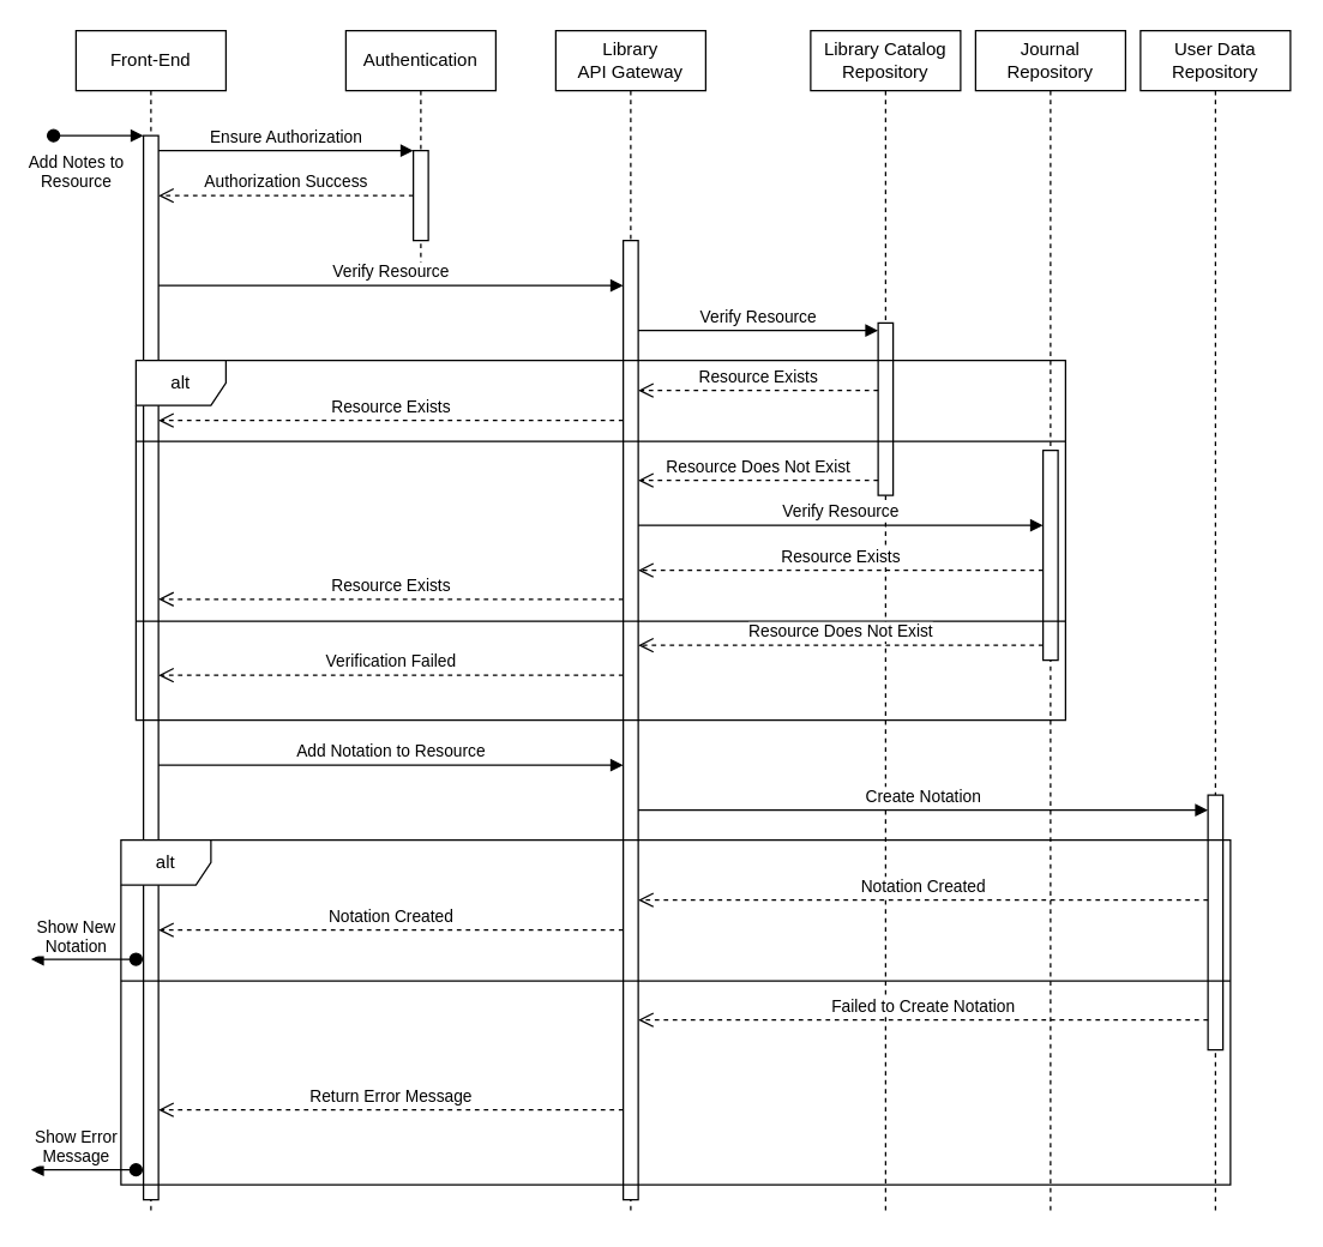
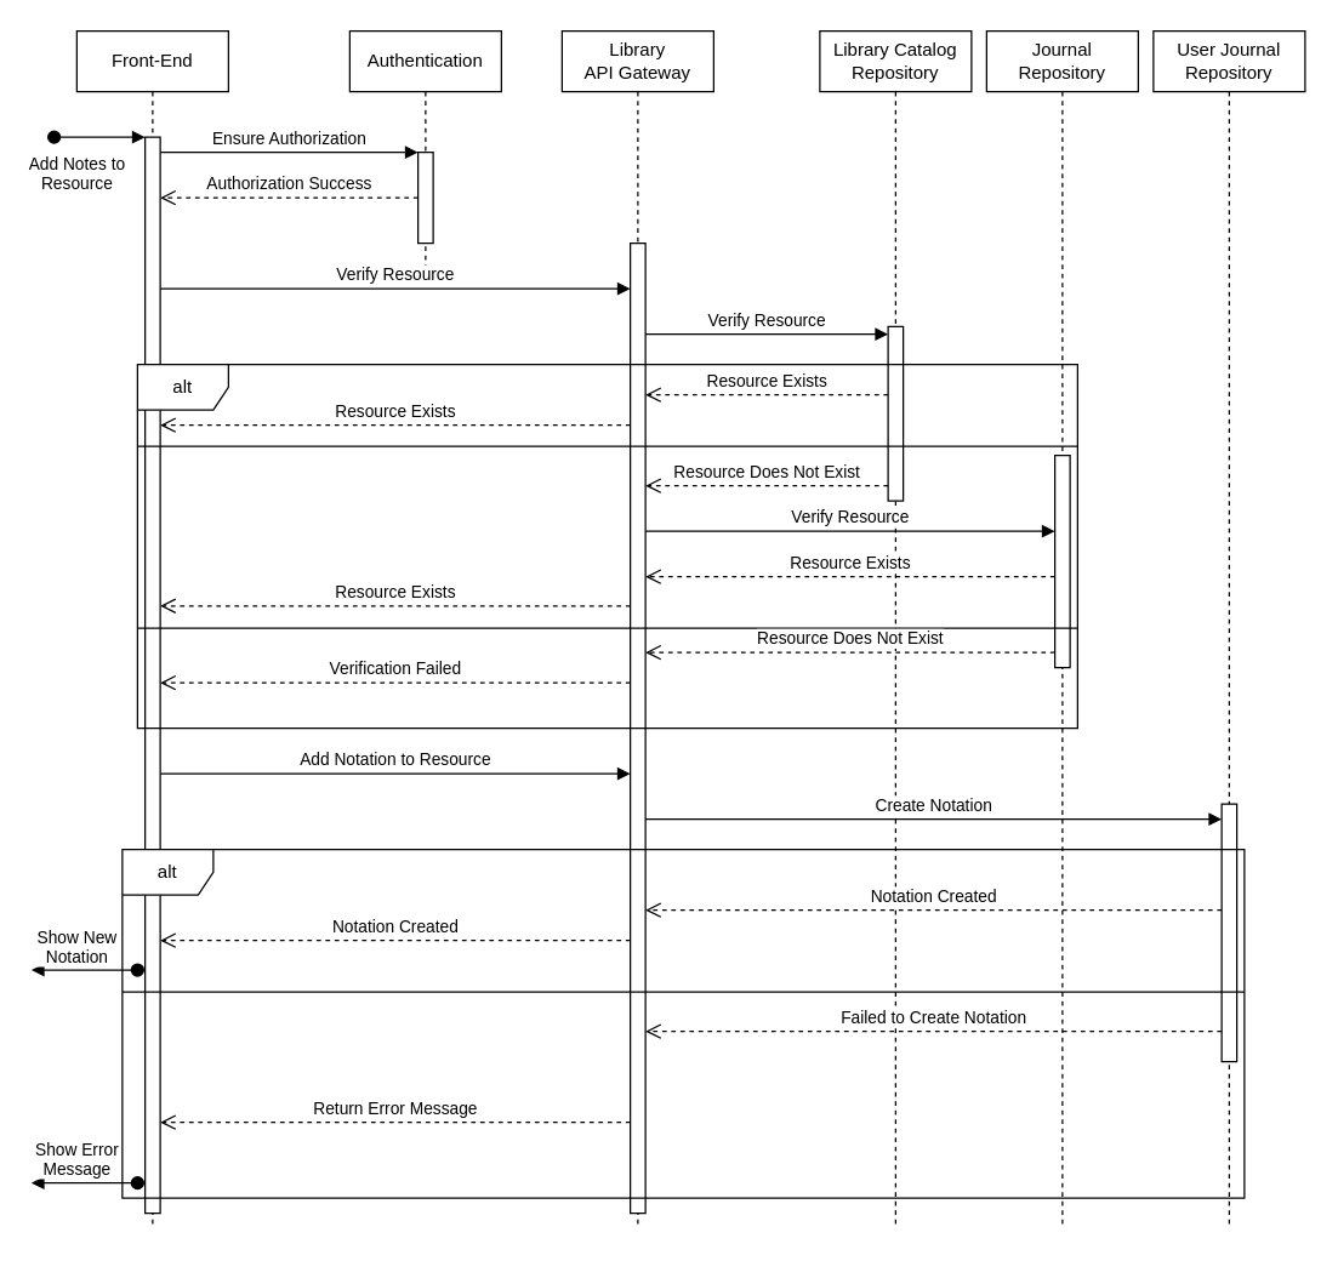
  <mxCell id="0" />
  <mxCell id="1" parent="0" />
  <mxCell id="2" value="Front-End" style="shape=umlLifeline;perimeter=lifelinePerimeter;whiteSpace=wrap;html=1;container=0;dropTarget=0;collapsible=0;recursiveResize=0;outlineConnect=0;portConstraint=eastwest;newEdgeStyle={&quot;edgeStyle&quot;:&quot;elbowEdgeStyle&quot;,&quot;elbow&quot;:&quot;vertical&quot;,&quot;curved&quot;:0,&quot;rounded&quot;:0};" parent="1" vertex="1"><mxGeometry x="50" y="20" width="100" height="790" as="geometry" /></mxCell>
  <mxCell id="3" value="" style="html=1;points=[];perimeter=orthogonalPerimeter;outlineConnect=0;targetShapes=umlLifeline;portConstraint=eastwest;newEdgeStyle={&quot;edgeStyle&quot;:&quot;elbowEdgeStyle&quot;,&quot;elbow&quot;:&quot;vertical&quot;,&quot;curved&quot;:0,&quot;rounded&quot;:0};" parent="2" vertex="1"><mxGeometry x="45" y="70" width="10" height="710" as="geometry" /></mxCell>
  <mxCell id="4" value="&lt;div&gt;Add Notes to&lt;/div&gt;&lt;div&gt;Resource&lt;br&gt;&lt;/div&gt;" style="html=1;verticalAlign=bottom;startArrow=oval;endArrow=block;startSize=8;edgeStyle=elbowEdgeStyle;elbow=vertical;curved=0;rounded=0;" parent="2" target="3" edge="1"><mxGeometry x="-0.5" y="-40" relative="1" as="geometry"><mxPoint x="-15" y="70" as="sourcePoint" /><mxPoint as="offset" /></mxGeometry></mxCell>
  <mxCell id="5" value="Authentication" style="shape=umlLifeline;perimeter=lifelinePerimeter;whiteSpace=wrap;html=1;container=0;dropTarget=0;collapsible=0;recursiveResize=0;outlineConnect=0;portConstraint=eastwest;newEdgeStyle={&quot;edgeStyle&quot;:&quot;elbowEdgeStyle&quot;,&quot;elbow&quot;:&quot;vertical&quot;,&quot;curved&quot;:0,&quot;rounded&quot;:0};" parent="1" vertex="1"><mxGeometry x="230" y="20" width="100" height="160" as="geometry" /></mxCell>
  <mxCell id="6" value="" style="html=1;points=[];perimeter=orthogonalPerimeter;outlineConnect=0;targetShapes=umlLifeline;portConstraint=eastwest;newEdgeStyle={&quot;edgeStyle&quot;:&quot;elbowEdgeStyle&quot;,&quot;elbow&quot;:&quot;vertical&quot;,&quot;curved&quot;:0,&quot;rounded&quot;:0};" parent="5" vertex="1"><mxGeometry x="45" y="80" width="10" height="60" as="geometry" /></mxCell>
  <mxCell id="7" value="Ensure Authorization" style="html=1;verticalAlign=bottom;endArrow=block;edgeStyle=elbowEdgeStyle;elbow=vertical;curved=0;rounded=0;" parent="1" source="3" target="6" edge="1"><mxGeometry relative="1" as="geometry"><mxPoint x="205" y="110" as="sourcePoint" /><Array as="points"><mxPoint x="190" y="100" /></Array></mxGeometry></mxCell>
  <mxCell id="8" value="Authorization Success" style="html=1;verticalAlign=bottom;endArrow=open;dashed=1;endSize=8;edgeStyle=elbowEdgeStyle;elbow=vertical;curved=0;rounded=0;" parent="1" source="6" target="3" edge="1"><mxGeometry relative="1" as="geometry"><mxPoint x="205" y="185" as="targetPoint" /><Array as="points"><mxPoint x="200" y="130" /><mxPoint x="170" y="150" /><mxPoint x="200" y="260" /></Array></mxGeometry></mxCell>
  <mxCell id="9" value="&lt;div&gt;Library&lt;br&gt;&lt;/div&gt;&lt;div&gt;API Gateway&lt;br&gt;&lt;/div&gt;" style="shape=umlLifeline;perimeter=lifelinePerimeter;whiteSpace=wrap;html=1;container=0;dropTarget=0;collapsible=0;recursiveResize=0;outlineConnect=0;portConstraint=eastwest;newEdgeStyle={&quot;edgeStyle&quot;:&quot;elbowEdgeStyle&quot;,&quot;elbow&quot;:&quot;vertical&quot;,&quot;curved&quot;:0,&quot;rounded&quot;:0};" parent="1" vertex="1"><mxGeometry x="370" y="20" width="100" height="790" as="geometry" /></mxCell>
  <mxCell id="10" value="" style="html=1;points=[];perimeter=orthogonalPerimeter;outlineConnect=0;targetShapes=umlLifeline;portConstraint=eastwest;newEdgeStyle={&quot;edgeStyle&quot;:&quot;elbowEdgeStyle&quot;,&quot;elbow&quot;:&quot;vertical&quot;,&quot;curved&quot;:0,&quot;rounded&quot;:0};" parent="9" vertex="1"><mxGeometry x="45" y="140" width="10" height="640" as="geometry" /></mxCell>
  <mxCell id="11" value="Verify Resource" style="html=1;verticalAlign=bottom;endArrow=block;edgeStyle=elbowEdgeStyle;elbow=vertical;curved=0;rounded=0;" parent="1" source="3" target="10" edge="1"><mxGeometry relative="1" as="geometry"><mxPoint x="110" y="190" as="sourcePoint" /><Array as="points"><mxPoint x="195" y="190" /></Array><mxPoint x="280" y="190" as="targetPoint" /></mxGeometry></mxCell>
  <mxCell id="12" value="Resource Exists" style="html=1;verticalAlign=bottom;endArrow=open;dashed=1;endSize=8;edgeStyle=elbowEdgeStyle;elbow=vertical;curved=0;rounded=0;" parent="1" source="10" target="3" edge="1"><mxGeometry relative="1" as="geometry"><mxPoint x="110" y="230" as="targetPoint" /><Array as="points"><mxPoint x="300" y="280" /><mxPoint x="280" y="280" /><mxPoint x="320" y="230" /><mxPoint x="340" y="280" /><mxPoint x="410" y="370" /><mxPoint x="330" y="350" /><mxPoint x="385" y="230" /><mxPoint x="355" y="250" /><mxPoint x="385" y="360" /></Array><mxPoint x="460" y="230" as="sourcePoint" /></mxGeometry></mxCell>
  <mxCell id="13" value="&lt;div&gt;Library Catalog&lt;/div&gt;&lt;div&gt;Repository&lt;br&gt;&lt;/div&gt;" style="shape=umlLifeline;perimeter=lifelinePerimeter;whiteSpace=wrap;html=1;container=0;dropTarget=0;collapsible=0;recursiveResize=0;outlineConnect=0;portConstraint=eastwest;newEdgeStyle={&quot;edgeStyle&quot;:&quot;elbowEdgeStyle&quot;,&quot;elbow&quot;:&quot;vertical&quot;,&quot;curved&quot;:0,&quot;rounded&quot;:0};" parent="1" vertex="1"><mxGeometry x="540" y="20" width="100" height="790" as="geometry" /></mxCell>
  <mxCell id="14" value="" style="html=1;points=[];perimeter=orthogonalPerimeter;outlineConnect=0;targetShapes=umlLifeline;portConstraint=eastwest;newEdgeStyle={&quot;edgeStyle&quot;:&quot;elbowEdgeStyle&quot;,&quot;elbow&quot;:&quot;vertical&quot;,&quot;curved&quot;:0,&quot;rounded&quot;:0};" parent="13" vertex="1"><mxGeometry x="45" y="195" width="10" height="115" as="geometry" /></mxCell>
  <mxCell id="15" value="Return Error Message" style="html=1;verticalAlign=bottom;endArrow=open;dashed=1;endSize=8;edgeStyle=elbowEdgeStyle;elbow=vertical;curved=0;rounded=0;" parent="1" source="10" target="3" edge="1"><mxGeometry relative="1" as="geometry"><mxPoint x="100" y="470" as="targetPoint" /><Array as="points"><mxPoint x="340" y="740" /><mxPoint x="310" y="750" /><mxPoint x="170" y="790" /><mxPoint x="340" y="510" /><mxPoint x="405" y="560" /><mxPoint x="325" y="540" /><mxPoint x="380" y="420" /><mxPoint x="350" y="440" /><mxPoint x="380" y="550" /></Array><mxPoint x="410" y="470" as="sourcePoint" /></mxGeometry></mxCell>
  <mxCell id="16" value="&lt;div&gt;Show Error&lt;/div&gt;&lt;div&gt;Message&lt;br&gt;&lt;/div&gt;" style="html=1;verticalAlign=bottom;startArrow=oval;endArrow=block;startSize=8;edgeStyle=elbowEdgeStyle;elbow=vertical;curved=0;rounded=0;" parent="1" edge="1"><mxGeometry x="0.143" relative="1" as="geometry"><mxPoint x="90" y="780" as="sourcePoint" /><mxPoint x="20" y="780" as="targetPoint" /><mxPoint as="offset" /><Array as="points"><mxPoint x="80" y="780" /></Array></mxGeometry></mxCell>
  <mxCell id="17" value="&lt;div&gt;Journal&lt;/div&gt;&lt;div&gt;Repository&lt;br&gt;&lt;/div&gt;" style="shape=umlLifeline;perimeter=lifelinePerimeter;whiteSpace=wrap;html=1;container=0;dropTarget=0;collapsible=0;recursiveResize=0;outlineConnect=0;portConstraint=eastwest;newEdgeStyle={&quot;edgeStyle&quot;:&quot;elbowEdgeStyle&quot;,&quot;elbow&quot;:&quot;vertical&quot;,&quot;curved&quot;:0,&quot;rounded&quot;:0};" parent="1" vertex="1"><mxGeometry x="650" y="20" width="100" height="790" as="geometry" /></mxCell>
  <mxCell id="18" value="" style="html=1;points=[];perimeter=orthogonalPerimeter;outlineConnect=0;targetShapes=umlLifeline;portConstraint=eastwest;newEdgeStyle={&quot;edgeStyle&quot;:&quot;elbowEdgeStyle&quot;,&quot;elbow&quot;:&quot;vertical&quot;,&quot;curved&quot;:0,&quot;rounded&quot;:0};" parent="17" vertex="1"><mxGeometry x="45" y="280" width="10" height="140" as="geometry" /></mxCell>
  <mxCell id="19" value="alt" style="shape=umlFrame;whiteSpace=wrap;html=1;pointerEvents=0;" parent="1" vertex="1"><mxGeometry x="90" y="240" width="620" height="240" as="geometry" /></mxCell>
  <mxCell id="20" value="Resource Exists" style="html=1;verticalAlign=bottom;endArrow=open;dashed=1;endSize=8;edgeStyle=elbowEdgeStyle;elbow=vertical;curved=0;rounded=0;" parent="1" source="14" target="10" edge="1"><mxGeometry relative="1" as="geometry"><mxPoint x="420" y="220" as="targetPoint" /><Array as="points"><mxPoint x="550" y="260" /><mxPoint x="515" y="220" /><mxPoint x="485" y="240" /><mxPoint x="515" y="350" /></Array><mxPoint x="590" y="220" as="sourcePoint" /></mxGeometry></mxCell>
  <mxCell id="21" value="Verify Resource" style="html=1;verticalAlign=bottom;endArrow=block;edgeStyle=elbowEdgeStyle;elbow=vertical;curved=0;rounded=0;" parent="1" source="10" target="14" edge="1"><mxGeometry relative="1" as="geometry"><mxPoint x="420" y="220" as="sourcePoint" /><Array as="points"><mxPoint x="505" y="220" /></Array><mxPoint x="590" y="220" as="targetPoint" /></mxGeometry></mxCell>
  <mxCell id="22" value="" style="line;strokeWidth=1;fillColor=none;align=left;verticalAlign=middle;spacingTop=-1;spacingLeft=3;spacingRight=3;rotatable=0;labelPosition=right;points=[];portConstraint=eastwest;strokeColor=inherit;" parent="1" vertex="1"><mxGeometry x="90" y="290" width="620" height="8" as="geometry" /></mxCell>
  <mxCell id="23" value="Resource Does Not Exist" style="html=1;verticalAlign=bottom;endArrow=open;dashed=1;endSize=8;edgeStyle=elbowEdgeStyle;elbow=vertical;curved=0;rounded=0;" parent="1" source="14" target="10" edge="1"><mxGeometry relative="1" as="geometry"><mxPoint x="420" y="320" as="targetPoint" /><Array as="points"><mxPoint x="545" y="320" /><mxPoint x="510" y="280" /><mxPoint x="480" y="300" /><mxPoint x="510" y="410" /></Array><mxPoint x="580" y="320" as="sourcePoint" /></mxGeometry></mxCell>
  <mxCell id="24" value="Verify Resource" style="html=1;verticalAlign=bottom;endArrow=block;edgeStyle=elbowEdgeStyle;elbow=vertical;curved=0;rounded=0;" parent="1" source="10" target="18" edge="1"><mxGeometry relative="1" as="geometry"><mxPoint x="430" y="350" as="sourcePoint" /><Array as="points"><mxPoint x="500" y="350" /></Array><mxPoint x="580" y="350" as="targetPoint" /></mxGeometry></mxCell>
  <mxCell id="25" value="Resource Exists" style="html=1;verticalAlign=bottom;endArrow=open;dashed=1;endSize=8;edgeStyle=elbowEdgeStyle;elbow=vertical;curved=0;rounded=0;" parent="1" source="18" target="10" edge="1"><mxGeometry relative="1" as="geometry"><mxPoint x="530" y="380" as="targetPoint" /><Array as="points"><mxPoint x="520" y="380" /><mxPoint x="700" y="380" /><mxPoint x="620" y="340" /><mxPoint x="590" y="360" /><mxPoint x="620" y="470" /></Array><mxPoint x="690" y="380" as="sourcePoint" /></mxGeometry></mxCell>
  <mxCell id="26" value="" style="line;strokeWidth=1;fillColor=none;align=left;verticalAlign=middle;spacingTop=-1;spacingLeft=3;spacingRight=3;rotatable=0;labelPosition=right;points=[];portConstraint=eastwest;strokeColor=inherit;" parent="1" vertex="1"><mxGeometry x="90" y="410" width="620" height="8" as="geometry" /></mxCell>
  <mxCell id="27" value="Resource Exists" style="html=1;verticalAlign=bottom;endArrow=open;dashed=1;endSize=8;edgeStyle=elbowEdgeStyle;elbow=vertical;curved=0;rounded=0;" parent="1" source="10" target="3" edge="1"><mxGeometry relative="1" as="geometry"><mxPoint x="110" y="399.31" as="targetPoint" /><Array as="points"><mxPoint x="305" y="399.31" /><mxPoint x="285" y="399.31" /><mxPoint x="325" y="349.31" /><mxPoint x="345" y="399.31" /><mxPoint x="415" y="489.31" /><mxPoint x="335" y="469.31" /><mxPoint x="390" y="349.31" /><mxPoint x="360" y="369.31" /><mxPoint x="390" y="479.31" /></Array><mxPoint x="420" y="399.31" as="sourcePoint" /></mxGeometry></mxCell>
  <mxCell id="28" value="Resource Does Not Exist" style="html=1;verticalAlign=bottom;endArrow=open;dashed=1;endSize=8;edgeStyle=elbowEdgeStyle;elbow=vertical;curved=0;rounded=0;" parent="1" source="18" target="10" edge="1"><mxGeometry relative="1" as="geometry"><mxPoint x="420" y="420" as="targetPoint" /><Array as="points"><mxPoint x="530" y="430" /><mxPoint x="515" y="420" /><mxPoint x="695" y="420" /><mxPoint x="615" y="380" /><mxPoint x="585" y="400" /><mxPoint x="615" y="510" /></Array><mxPoint x="690" y="420" as="sourcePoint" /></mxGeometry></mxCell>
  <mxCell id="29" value="Verification Failed" style="html=1;verticalAlign=bottom;endArrow=open;dashed=1;endSize=8;edgeStyle=elbowEdgeStyle;elbow=vertical;curved=0;rounded=0;" parent="1" source="10" target="3" edge="1"><mxGeometry relative="1" as="geometry"><mxPoint x="100" y="450" as="targetPoint" /><Array as="points"><mxPoint x="380" y="450" /><mxPoint x="280" y="450.31" /><mxPoint x="320" y="400.31" /><mxPoint x="340" y="450.31" /><mxPoint x="410" y="540.31" /><mxPoint x="330" y="520.31" /><mxPoint x="385" y="400.31" /><mxPoint x="355" y="420.31" /><mxPoint x="385" y="530.31" /></Array><mxPoint x="410" y="450" as="sourcePoint" /></mxGeometry></mxCell>
  <mxCell id="30" value="Add Notation to Resource" style="html=1;verticalAlign=bottom;endArrow=block;edgeStyle=elbowEdgeStyle;elbow=vertical;curved=0;rounded=0;" parent="1" source="3" target="10" edge="1"><mxGeometry relative="1" as="geometry"><mxPoint x="100" y="510" as="sourcePoint" /><Array as="points"><mxPoint x="190" y="510" /></Array><mxPoint x="410" y="510" as="targetPoint" /></mxGeometry></mxCell>
  <mxCell id="31" value="Notation Created" style="html=1;verticalAlign=bottom;endArrow=open;dashed=1;endSize=8;edgeStyle=elbowEdgeStyle;elbow=vertical;curved=0;rounded=0;" parent="1" edge="1"><mxGeometry relative="1" as="geometry"><mxPoint x="105" y="620" as="targetPoint" /><Array as="points"><mxPoint x="380" y="620" /><mxPoint x="280" y="620.31" /><mxPoint x="320" y="570.31" /><mxPoint x="340" y="620.31" /><mxPoint x="410" y="710.31" /><mxPoint x="330" y="690.31" /><mxPoint x="385" y="570.31" /><mxPoint x="355" y="590.31" /><mxPoint x="385" y="700.31" /></Array><mxPoint x="415" y="620" as="sourcePoint" /></mxGeometry></mxCell>
  <mxCell id="32" value="Notation Created" style="html=1;verticalAlign=bottom;endArrow=open;dashed=1;endSize=8;edgeStyle=elbowEdgeStyle;elbow=vertical;curved=0;rounded=0;" parent="1" edge="1" target="10" source="34"><mxGeometry relative="1" as="geometry"><mxPoint x="430" y="600" as="targetPoint" /><Array as="points"><mxPoint x="705" y="600" /><mxPoint x="605" y="600.31" /><mxPoint x="645" y="550.31" /><mxPoint x="665" y="600.31" /><mxPoint x="735" y="690.31" /><mxPoint x="655" y="670.31" /><mxPoint x="710" y="550.31" /><mxPoint x="680" y="570.31" /><mxPoint x="710" y="680.31" /></Array><mxPoint x="740" y="600" as="sourcePoint" /></mxGeometry></mxCell>
- <mxCell id="33" value="&lt;div&gt;User Data&lt;/div&gt;&lt;div&gt;Repository&lt;br&gt;&lt;/div&gt;" style="shape=umlLifeline;perimeter=lifelinePerimeter;whiteSpace=wrap;html=1;container=0;dropTarget=0;collapsible=0;recursiveResize=0;outlineConnect=0;portConstraint=eastwest;newEdgeStyle={&quot;edgeStyle&quot;:&quot;elbowEdgeStyle&quot;,&quot;elbow&quot;:&quot;vertical&quot;,&quot;curved&quot;:0,&quot;rounded&quot;:0};" vertex="1" parent="1"><mxGeometry x="760" y="20" width="100" height="790" as="geometry" /></mxCell>
+ <mxCell id="33" value="&lt;div&gt;User Journal&lt;/div&gt;&lt;div&gt;Repository&lt;br&gt;&lt;/div&gt;" style="shape=umlLifeline;perimeter=lifelinePerimeter;whiteSpace=wrap;html=1;container=0;dropTarget=0;collapsible=0;recursiveResize=0;outlineConnect=0;portConstraint=eastwest;newEdgeStyle={&quot;edgeStyle&quot;:&quot;elbowEdgeStyle&quot;,&quot;elbow&quot;:&quot;vertical&quot;,&quot;curved&quot;:0,&quot;rounded&quot;:0};" vertex="1" parent="1"><mxGeometry x="760" y="20" width="100" height="790" as="geometry" /></mxCell>
  <mxCell id="34" value="" style="html=1;points=[];perimeter=orthogonalPerimeter;outlineConnect=0;targetShapes=umlLifeline;portConstraint=eastwest;newEdgeStyle={&quot;edgeStyle&quot;:&quot;elbowEdgeStyle&quot;,&quot;elbow&quot;:&quot;vertical&quot;,&quot;curved&quot;:0,&quot;rounded&quot;:0};" vertex="1" parent="33"><mxGeometry x="45" y="510" width="10" height="170" as="geometry" /></mxCell>
  <mxCell id="35" value="Create Notation" style="html=1;verticalAlign=bottom;endArrow=block;edgeStyle=elbowEdgeStyle;elbow=vertical;curved=0;rounded=0;" edge="1" parent="1" source="10" target="34"><mxGeometry relative="1" as="geometry"><mxPoint x="420" y="530" as="sourcePoint" /><Array as="points"><mxPoint x="670" y="540" /><mxPoint x="505" y="530" /></Array><mxPoint x="730" y="530" as="targetPoint" /></mxGeometry></mxCell>
  <mxCell id="36" value="alt" style="shape=umlFrame;whiteSpace=wrap;html=1;pointerEvents=0;" vertex="1" parent="1"><mxGeometry x="80" y="560" width="740" height="230" as="geometry" /></mxCell>
  <mxCell id="37" value="" style="line;strokeWidth=1;fillColor=none;align=left;verticalAlign=middle;spacingTop=-1;spacingLeft=3;spacingRight=3;rotatable=0;labelPosition=right;points=[];portConstraint=eastwest;strokeColor=inherit;" vertex="1" parent="1"><mxGeometry x="80" y="650" width="740" height="8" as="geometry" /></mxCell>
  <mxCell id="38" value="&lt;div&gt;Show New&lt;/div&gt;&lt;div&gt;Notation&lt;br&gt;&lt;/div&gt;" style="html=1;verticalAlign=bottom;startArrow=oval;endArrow=block;startSize=8;edgeStyle=elbowEdgeStyle;elbow=vertical;curved=0;rounded=0;" edge="1" parent="1"><mxGeometry x="0.143" relative="1" as="geometry"><mxPoint x="90" y="639.58" as="sourcePoint" /><mxPoint x="20" y="639.58" as="targetPoint" /><mxPoint as="offset" /><Array as="points"><mxPoint x="80" y="639.58" /></Array></mxGeometry></mxCell>
  <mxCell id="39" value="Failed to Create Notation" style="html=1;verticalAlign=bottom;endArrow=open;dashed=1;endSize=8;edgeStyle=elbowEdgeStyle;elbow=vertical;curved=0;rounded=0;" edge="1" parent="1" source="34" target="10"><mxGeometry relative="1" as="geometry"><mxPoint x="420" y="680" as="targetPoint" /><Array as="points"><mxPoint x="700" y="680" /><mxPoint x="600" y="680.31" /><mxPoint x="640" y="630.31" /><mxPoint x="660" y="680.31" /><mxPoint x="730" y="770.31" /><mxPoint x="650" y="750.31" /><mxPoint x="705" y="630.31" /><mxPoint x="675" y="650.31" /><mxPoint x="705" y="760.31" /></Array><mxPoint x="800" y="680" as="sourcePoint" /></mxGeometry></mxCell>
